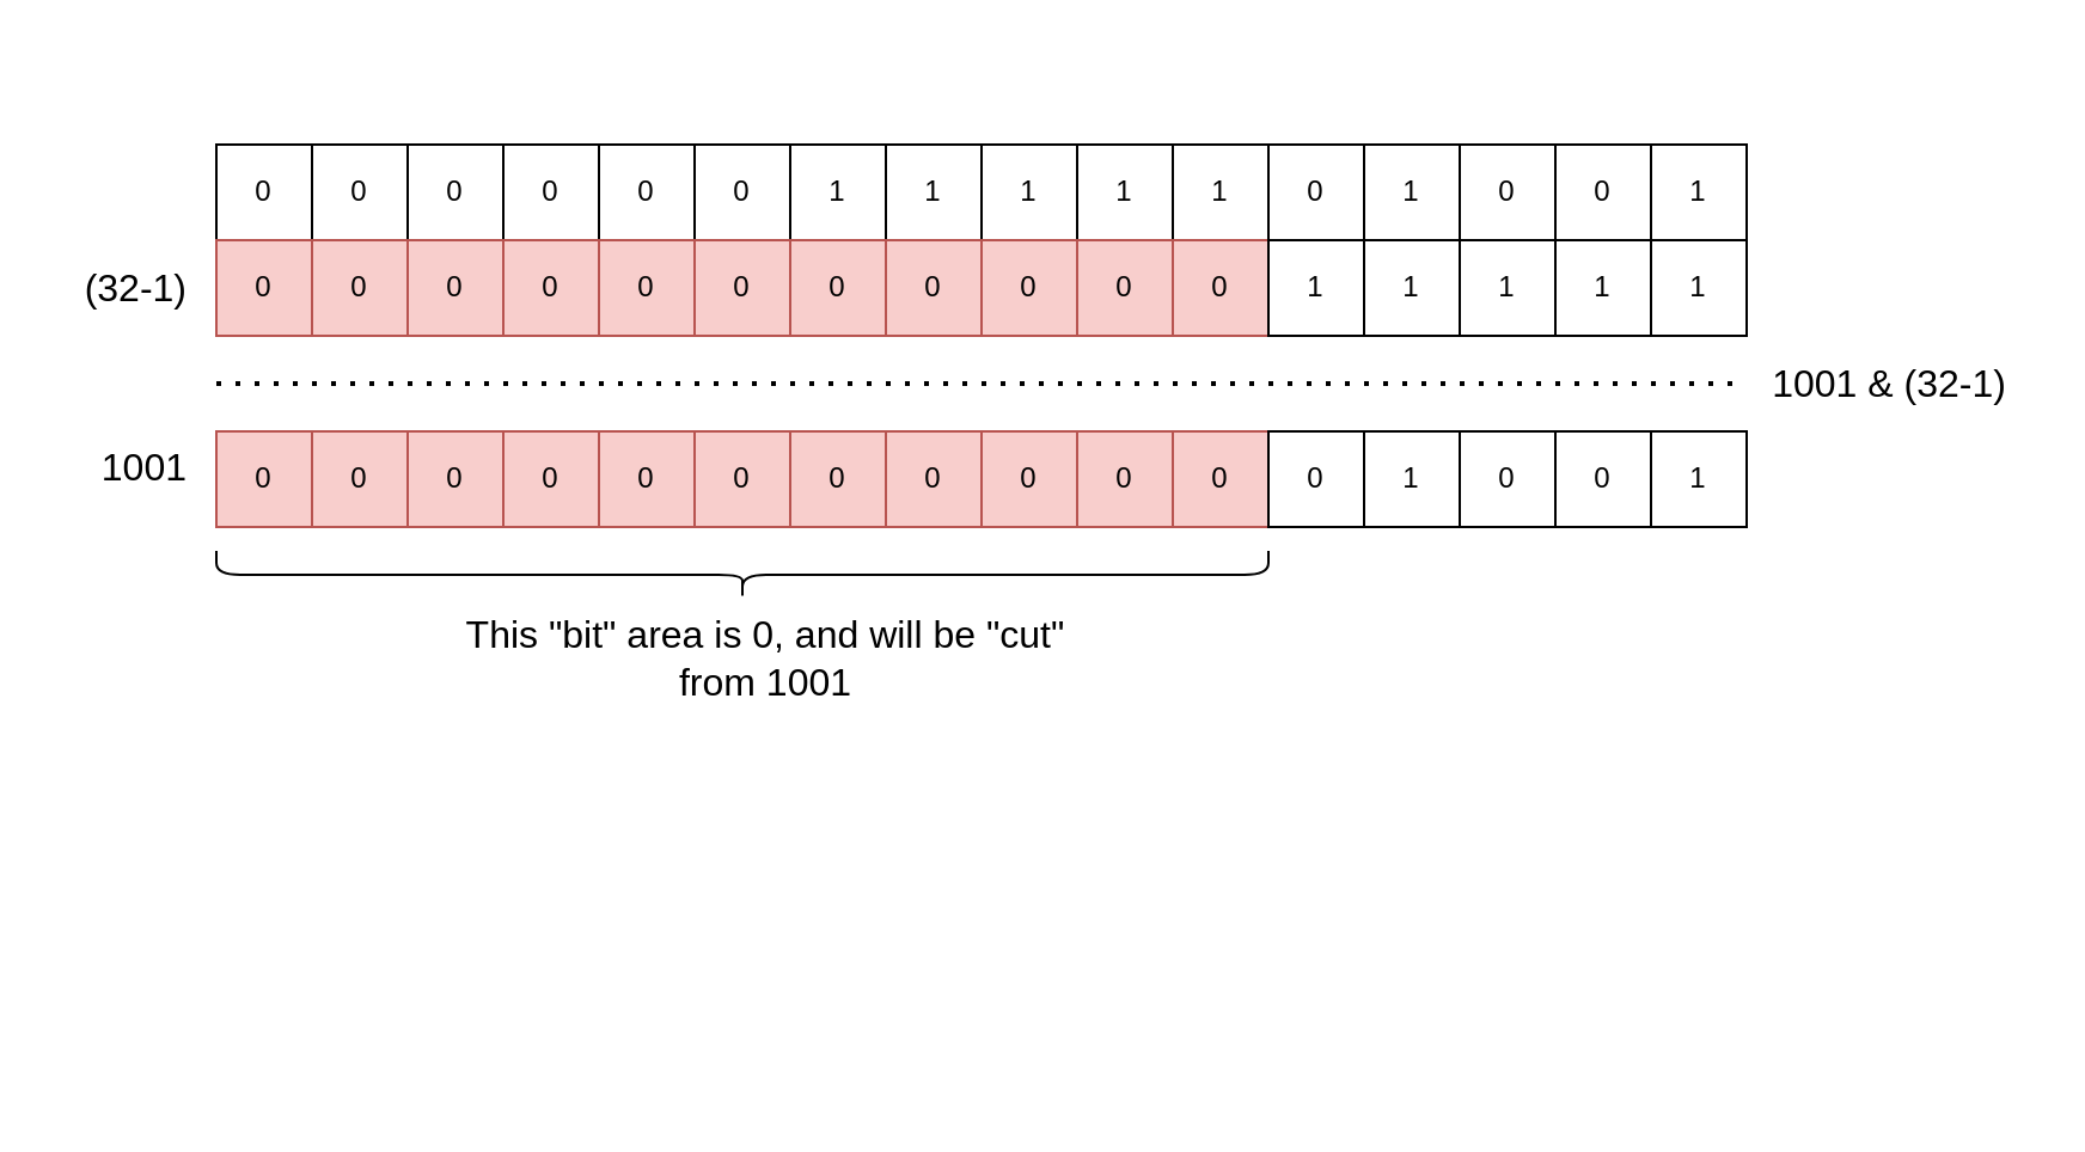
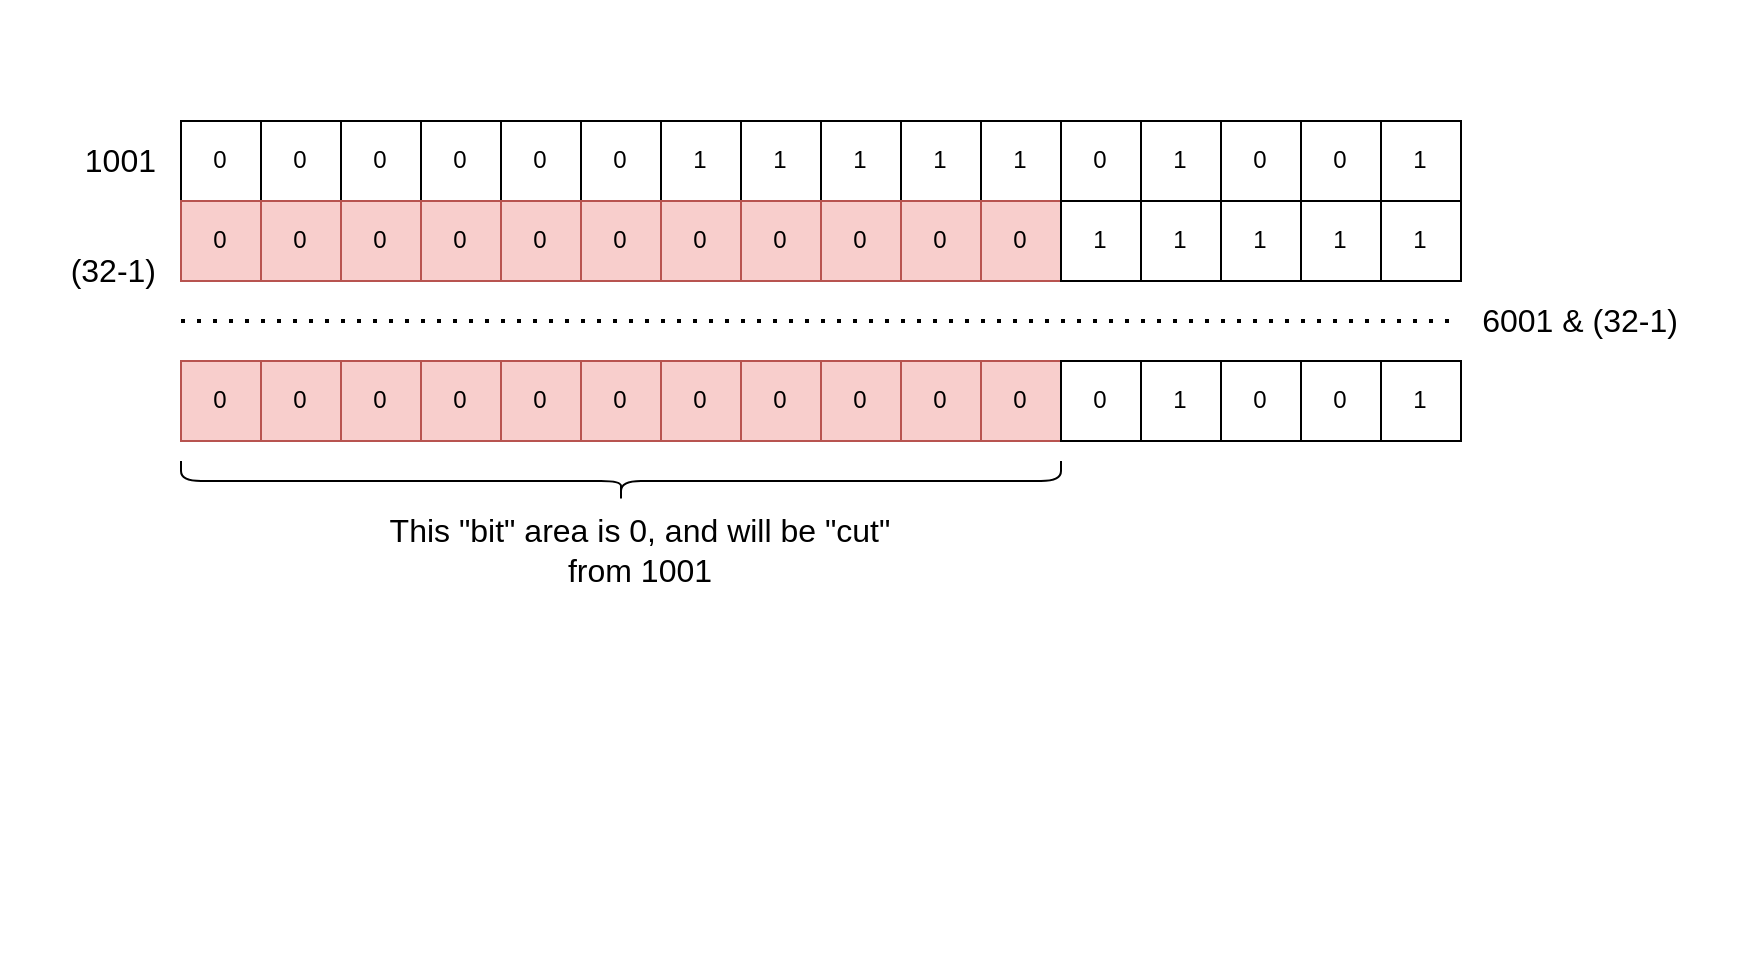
  <mxCell id="0" />
  <mxCell id="1" parent="0" />
  <mxCell id="2" value="0" style="rounded=0;whiteSpace=wrap;html=1;" vertex="1" parent="1"><mxGeometry x="90" y="60" width="40" height="40" as="geometry" /></mxCell>
  <mxCell id="3" value="0" style="rounded=0;whiteSpace=wrap;html=1;" vertex="1" parent="1"><mxGeometry x="130" y="60" width="40" height="40" as="geometry" /></mxCell>
  <mxCell id="4" value="0" style="rounded=0;whiteSpace=wrap;html=1;" vertex="1" parent="1"><mxGeometry x="170" y="60" width="40" height="40" as="geometry" /></mxCell>
  <mxCell id="5" value="0" style="rounded=0;whiteSpace=wrap;html=1;" vertex="1" parent="1"><mxGeometry x="210" y="60" width="40" height="40" as="geometry" /></mxCell>
  <mxCell id="6" value="0" style="rounded=0;whiteSpace=wrap;html=1;" vertex="1" parent="1"><mxGeometry x="250" y="60" width="40" height="40" as="geometry" /></mxCell>
  <mxCell id="7" value="0" style="rounded=0;whiteSpace=wrap;html=1;" vertex="1" parent="1"><mxGeometry x="290" y="60" width="40" height="40" as="geometry" /></mxCell>
  <mxCell id="8" value="1" style="rounded=0;whiteSpace=wrap;html=1;" vertex="1" parent="1"><mxGeometry x="330" y="60" width="40" height="40" as="geometry" /></mxCell>
  <mxCell id="9" value="1" style="rounded=0;whiteSpace=wrap;html=1;" vertex="1" parent="1"><mxGeometry x="370" y="60" width="40" height="40" as="geometry" /></mxCell>
  <mxCell id="10" value="1" style="rounded=0;whiteSpace=wrap;html=1;" vertex="1" parent="1"><mxGeometry x="410" y="60" width="40" height="40" as="geometry" /></mxCell>
  <mxCell id="11" value="1" style="rounded=0;whiteSpace=wrap;html=1;" vertex="1" parent="1"><mxGeometry x="450" y="60" width="40" height="40" as="geometry" /></mxCell>
  <mxCell id="12" value="1" style="rounded=0;whiteSpace=wrap;html=1;" vertex="1" parent="1"><mxGeometry x="490" y="60" width="40" height="40" as="geometry" /></mxCell>
  <mxCell id="13" value="0" style="rounded=0;whiteSpace=wrap;html=1;" vertex="1" parent="1"><mxGeometry x="530" y="60" width="40" height="40" as="geometry" /></mxCell>
  <mxCell id="14" value="1" style="rounded=0;whiteSpace=wrap;html=1;" vertex="1" parent="1"><mxGeometry x="570" y="60" width="40" height="40" as="geometry" /></mxCell>
  <mxCell id="15" value="0" style="rounded=0;whiteSpace=wrap;html=1;" vertex="1" parent="1"><mxGeometry x="610" y="60" width="40" height="40" as="geometry" /></mxCell>
  <mxCell id="16" value="0" style="rounded=0;whiteSpace=wrap;html=1;" vertex="1" parent="1"><mxGeometry x="650" y="60" width="40" height="40" as="geometry" /></mxCell>
  <mxCell id="17" value="1" style="rounded=0;whiteSpace=wrap;html=1;" vertex="1" parent="1"><mxGeometry x="690" y="60" width="40" height="40" as="geometry" /></mxCell>
  <mxCell id="18" value="0" style="rounded=0;whiteSpace=wrap;html=1;fillColor=#f8cecc;strokeColor=#b85450;" vertex="1" parent="1"><mxGeometry x="90" y="100" width="40" height="40" as="geometry" /></mxCell>
  <mxCell id="19" value="0" style="rounded=0;whiteSpace=wrap;html=1;fillColor=#f8cecc;strokeColor=#b85450;" vertex="1" parent="1"><mxGeometry x="130" y="100" width="40" height="40" as="geometry" /></mxCell>
  <mxCell id="20" value="0" style="rounded=0;whiteSpace=wrap;html=1;fillColor=#f8cecc;strokeColor=#b85450;" vertex="1" parent="1"><mxGeometry x="170" y="100" width="40" height="40" as="geometry" /></mxCell>
  <mxCell id="21" value="0" style="rounded=0;whiteSpace=wrap;html=1;fillColor=#f8cecc;strokeColor=#b85450;" vertex="1" parent="1"><mxGeometry x="210" y="100" width="40" height="40" as="geometry" /></mxCell>
  <mxCell id="22" value="0" style="rounded=0;whiteSpace=wrap;html=1;fillColor=#f8cecc;strokeColor=#b85450;" vertex="1" parent="1"><mxGeometry x="250" y="100" width="40" height="40" as="geometry" /></mxCell>
  <mxCell id="23" value="0" style="rounded=0;whiteSpace=wrap;html=1;fillColor=#f8cecc;strokeColor=#b85450;" vertex="1" parent="1"><mxGeometry x="290" y="100" width="40" height="40" as="geometry" /></mxCell>
  <mxCell id="24" value="0" style="rounded=0;whiteSpace=wrap;html=1;fillColor=#f8cecc;strokeColor=#b85450;" vertex="1" parent="1"><mxGeometry x="330" y="100" width="40" height="40" as="geometry" /></mxCell>
  <mxCell id="25" value="0" style="rounded=0;whiteSpace=wrap;html=1;fillColor=#f8cecc;strokeColor=#b85450;" vertex="1" parent="1"><mxGeometry x="370" y="100" width="40" height="40" as="geometry" /></mxCell>
  <mxCell id="26" value="0" style="rounded=0;whiteSpace=wrap;html=1;fillColor=#f8cecc;strokeColor=#b85450;" vertex="1" parent="1"><mxGeometry x="410" y="100" width="40" height="40" as="geometry" /></mxCell>
  <mxCell id="27" value="0" style="rounded=0;whiteSpace=wrap;html=1;fillColor=#f8cecc;strokeColor=#b85450;" vertex="1" parent="1"><mxGeometry x="450" y="100" width="40" height="40" as="geometry" /></mxCell>
  <mxCell id="28" value="0" style="rounded=0;whiteSpace=wrap;html=1;fillColor=#f8cecc;strokeColor=#b85450;" vertex="1" parent="1"><mxGeometry x="490" y="100" width="40" height="40" as="geometry" /></mxCell>
  <mxCell id="29" value="1" style="rounded=0;whiteSpace=wrap;html=1;" vertex="1" parent="1"><mxGeometry x="530" y="100" width="40" height="40" as="geometry" /></mxCell>
  <mxCell id="30" value="1" style="rounded=0;whiteSpace=wrap;html=1;" vertex="1" parent="1"><mxGeometry x="570" y="100" width="40" height="40" as="geometry" /></mxCell>
  <mxCell id="31" value="1" style="rounded=0;whiteSpace=wrap;html=1;" vertex="1" parent="1"><mxGeometry x="610" y="100" width="40" height="40" as="geometry" /></mxCell>
  <mxCell id="32" value="1" style="rounded=0;whiteSpace=wrap;html=1;" vertex="1" parent="1"><mxGeometry x="650" y="100" width="40" height="40" as="geometry" /></mxCell>
  <mxCell id="33" value="1" style="rounded=0;whiteSpace=wrap;html=1;" vertex="1" parent="1"><mxGeometry x="690" y="100" width="40" height="40" as="geometry" /></mxCell>
  <mxCell id="34" value="0" style="rounded=0;whiteSpace=wrap;html=1;fillColor=#f8cecc;strokeColor=#b85450;" vertex="1" parent="1"><mxGeometry x="90" y="180" width="40" height="40" as="geometry" /></mxCell>
  <mxCell id="35" value="0" style="rounded=0;whiteSpace=wrap;html=1;fillColor=#f8cecc;strokeColor=#b85450;" vertex="1" parent="1"><mxGeometry x="130" y="180" width="40" height="40" as="geometry" /></mxCell>
  <mxCell id="36" value="0" style="rounded=0;whiteSpace=wrap;html=1;fillColor=#f8cecc;strokeColor=#b85450;" vertex="1" parent="1"><mxGeometry x="170" y="180" width="40" height="40" as="geometry" /></mxCell>
  <mxCell id="37" value="0" style="rounded=0;whiteSpace=wrap;html=1;fillColor=#f8cecc;strokeColor=#b85450;" vertex="1" parent="1"><mxGeometry x="210" y="180" width="40" height="40" as="geometry" /></mxCell>
  <mxCell id="38" value="0" style="rounded=0;whiteSpace=wrap;html=1;fillColor=#f8cecc;strokeColor=#b85450;" vertex="1" parent="1"><mxGeometry x="250" y="180" width="40" height="40" as="geometry" /></mxCell>
  <mxCell id="39" value="0" style="rounded=0;whiteSpace=wrap;html=1;fillColor=#f8cecc;strokeColor=#b85450;" vertex="1" parent="1"><mxGeometry x="290" y="180" width="40" height="40" as="geometry" /></mxCell>
  <mxCell id="40" value="0" style="rounded=0;whiteSpace=wrap;html=1;fillColor=#f8cecc;strokeColor=#b85450;" vertex="1" parent="1"><mxGeometry x="330" y="180" width="40" height="40" as="geometry" /></mxCell>
  <mxCell id="41" value="0" style="rounded=0;whiteSpace=wrap;html=1;fillColor=#f8cecc;strokeColor=#b85450;" vertex="1" parent="1"><mxGeometry x="370" y="180" width="40" height="40" as="geometry" /></mxCell>
  <mxCell id="42" value="0" style="rounded=0;whiteSpace=wrap;html=1;fillColor=#f8cecc;strokeColor=#b85450;" vertex="1" parent="1"><mxGeometry x="410" y="180" width="40" height="40" as="geometry" /></mxCell>
  <mxCell id="43" value="0" style="rounded=0;whiteSpace=wrap;html=1;fillColor=#f8cecc;strokeColor=#b85450;" vertex="1" parent="1"><mxGeometry x="450" y="180" width="40" height="40" as="geometry" /></mxCell>
  <mxCell id="44" value="0" style="rounded=0;whiteSpace=wrap;html=1;fillColor=#f8cecc;strokeColor=#b85450;" vertex="1" parent="1"><mxGeometry x="490" y="180" width="40" height="40" as="geometry" /></mxCell>
  <mxCell id="45" value="0" style="rounded=0;whiteSpace=wrap;html=1;" vertex="1" parent="1"><mxGeometry x="530" y="180" width="40" height="40" as="geometry" /></mxCell>
  <mxCell id="46" value="1" style="rounded=0;whiteSpace=wrap;html=1;" vertex="1" parent="1"><mxGeometry x="570" y="180" width="40" height="40" as="geometry" /></mxCell>
  <mxCell id="47" value="0" style="rounded=0;whiteSpace=wrap;html=1;" vertex="1" parent="1"><mxGeometry x="610" y="180" width="40" height="40" as="geometry" /></mxCell>
  <mxCell id="48" value="0" style="rounded=0;whiteSpace=wrap;html=1;" vertex="1" parent="1"><mxGeometry x="650" y="180" width="40" height="40" as="geometry" /></mxCell>
  <mxCell id="49" value="1" style="rounded=0;whiteSpace=wrap;html=1;" vertex="1" parent="1"><mxGeometry x="690" y="180" width="40" height="40" as="geometry" /></mxCell>
  <mxCell id="50" value="" style="endArrow=none;dashed=1;html=1;dashPattern=1 3;strokeWidth=2;rounded=0;" edge="1" parent="1"><mxGeometry width="50" height="50" relative="1" as="geometry"><mxPoint x="90" y="160" as="sourcePoint" /><mxPoint x="730" y="160" as="targetPoint" /></mxGeometry></mxCell>
- <mxCell id="51" value="1001" style="text;html=1;strokeColor=none;fillColor=none;align=right;verticalAlign=middle;whiteSpace=wrap;rounded=0;fontSize=16;" vertex="1" parent="1"><mxGeometry x="20" y="180" width="60" height="30" as="geometry" /></mxCell>
- <mxCell id="52" value="(32-1)" style="text;html=1;strokeColor=none;fillColor=none;align=right;verticalAlign=middle;whiteSpace=wrap;rounded=0;fontSize=16;" vertex="1" parent="1"><mxGeometry x="20" y="105" width="60" height="30" as="geometry" /></mxCell>
- <mxCell id="53" value="1001 &amp;amp; (32-1)" style="text;html=1;strokeColor=none;fillColor=none;align=center;verticalAlign=middle;whiteSpace=wrap;rounded=0;fontSize=16;" vertex="1" parent="1"><mxGeometry x="730" y="150" width="120" height="20" as="geometry" /></mxCell>
+ <mxCell id="51" value="1001" style="text;html=1;strokeColor=none;fillColor=none;align=right;verticalAlign=middle;whiteSpace=wrap;rounded=0;fontSize=16;" vertex="1" parent="1"><mxGeometry x="20" y="65" width="60" height="30" as="geometry" /></mxCell>
+ <mxCell id="52" value="(32-1)" style="text;html=1;strokeColor=none;fillColor=none;align=right;verticalAlign=middle;whiteSpace=wrap;rounded=0;fontSize=16;" vertex="1" parent="1"><mxGeometry x="20" y="120" width="60" height="30" as="geometry" /></mxCell>
+ <mxCell id="53" value="6001 &amp;amp; (32-1)" style="text;html=1;strokeColor=none;fillColor=none;align=center;verticalAlign=middle;whiteSpace=wrap;rounded=0;fontSize=16;" vertex="1" parent="1"><mxGeometry x="730" y="150" width="120" height="20" as="geometry" /></mxCell>
  <mxCell id="54" value="" style="shape=curlyBracket;whiteSpace=wrap;html=1;rounded=1;flipH=1;fontSize=16;align=right;rotation=90;" vertex="1" parent="1"><mxGeometry x="300" y="20" width="20" height="440" as="geometry" /></mxCell>
  <mxCell id="55" value="This &quot;bit&quot; area is 0, and will be &quot;cut&quot; from 1001" style="text;html=1;strokeColor=none;fillColor=none;align=center;verticalAlign=middle;whiteSpace=wrap;rounded=0;fontSize=16;" vertex="1" parent="1"><mxGeometry x="190" y="260" width="260" height="30" as="geometry" /></mxCell>
